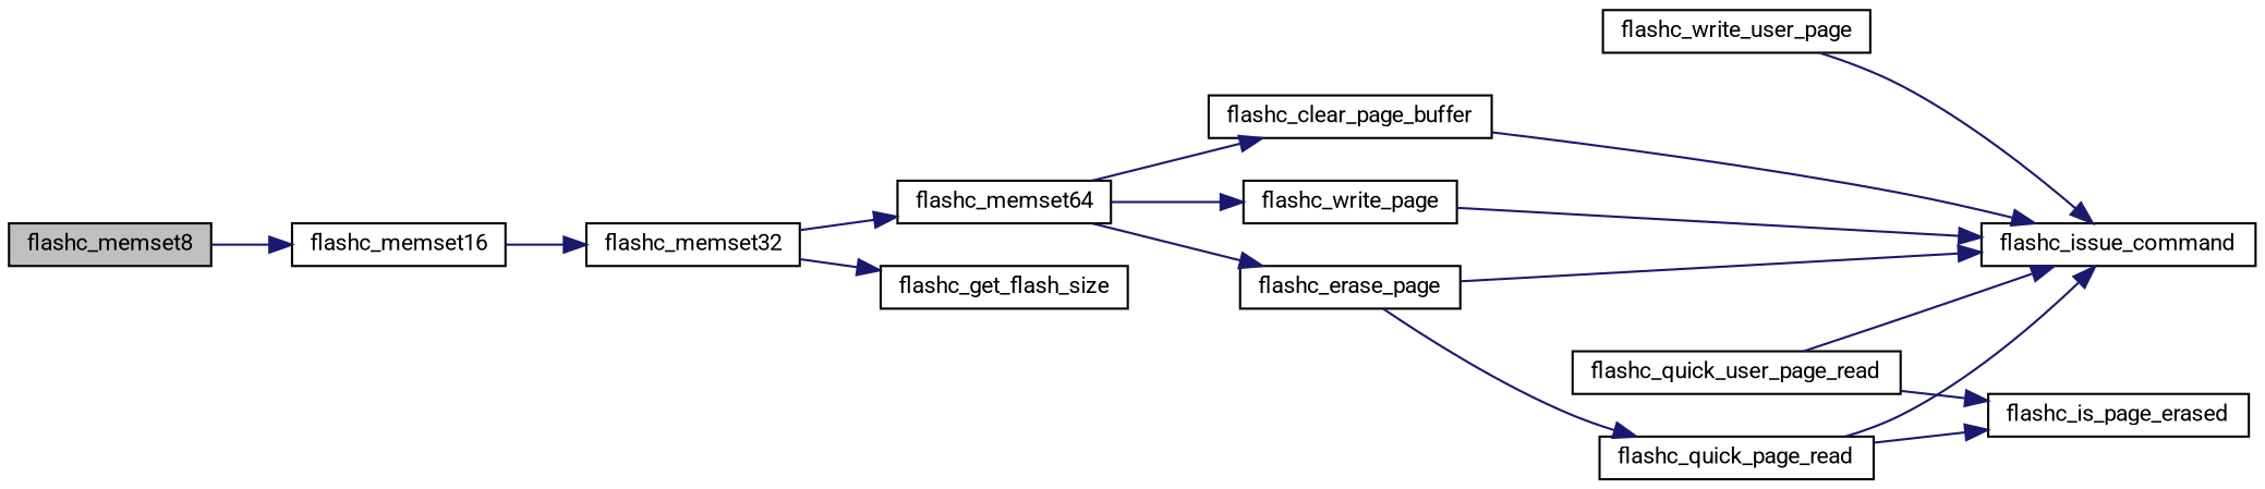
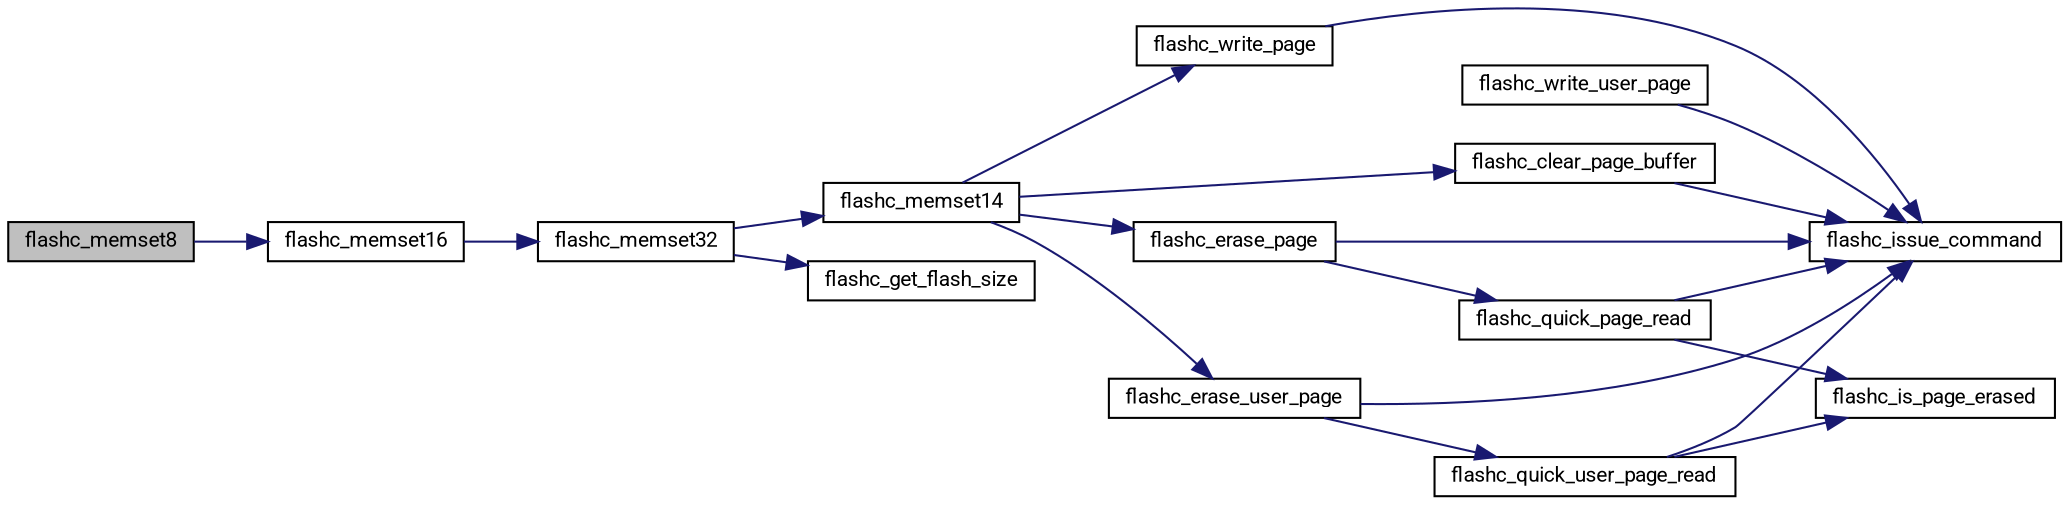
  digraph {
    fontname=Roboto
    rankdir=LR
    node [color=black fillcolor=white fontname=Roboto fontsize=10 shape=record style=filled]
    edge [color=midnightblue fontname=Roboto fontsize=10 labelfontname=FreeSans labelfontsize=10 style=solid]
    n1 [fillcolor=grey75 fontcolor=black height=0.2 label=flashc_memset8 width=0.4]
    n2 [height=0.2 label=flashc_memset16 width=0.4]
    n3 [height=0.2 label=flashc_memset32 width=0.4]
-   n4 [height=0.2 label=flashc_memset64 width=0.4]
+   n4 [height=0.2 label=flashc_memset14 width=0.4]
    n5 [height=0.2 label=flashc_get_flash_size width=0.4]
    n6 [height=0.2 label=flashc_clear_page_buffer width=0.4]
    n7 [height=0.2 label=flashc_erase_page width=0.4]
+   n8 [height=0.2 label=flashc_erase_user_page width=0.4]
    n9 [height=0.2 label=flashc_write_page width=0.4]
    n10 [height=0.2 label=flashc_issue_command width=0.4]
    n11 [height=0.2 label=flashc_quick_page_read width=0.4]
    n12 [height=0.2 label=flashc_quick_user_page_read width=0.4]
    n13 [height=0.2 label=flashc_write_user_page width=0.4]
    n14 [height=0.2 label=flashc_is_page_erased width=0.4]
    n1 -> n2
    n2 -> n3
    n3 -> n4
    n3 -> n5
    n4 -> n6
    n4 -> n7
+   n4 -> n8
    n4 -> n9
    n6 -> n10
    n7 -> n10
    n7 -> n11
+   n8 -> n10
+   n8 -> n12
    n9 -> n10
    n11 -> n10
    n11 -> n14
    n12 -> n10
    n12 -> n14
    n13 -> n10
  }
